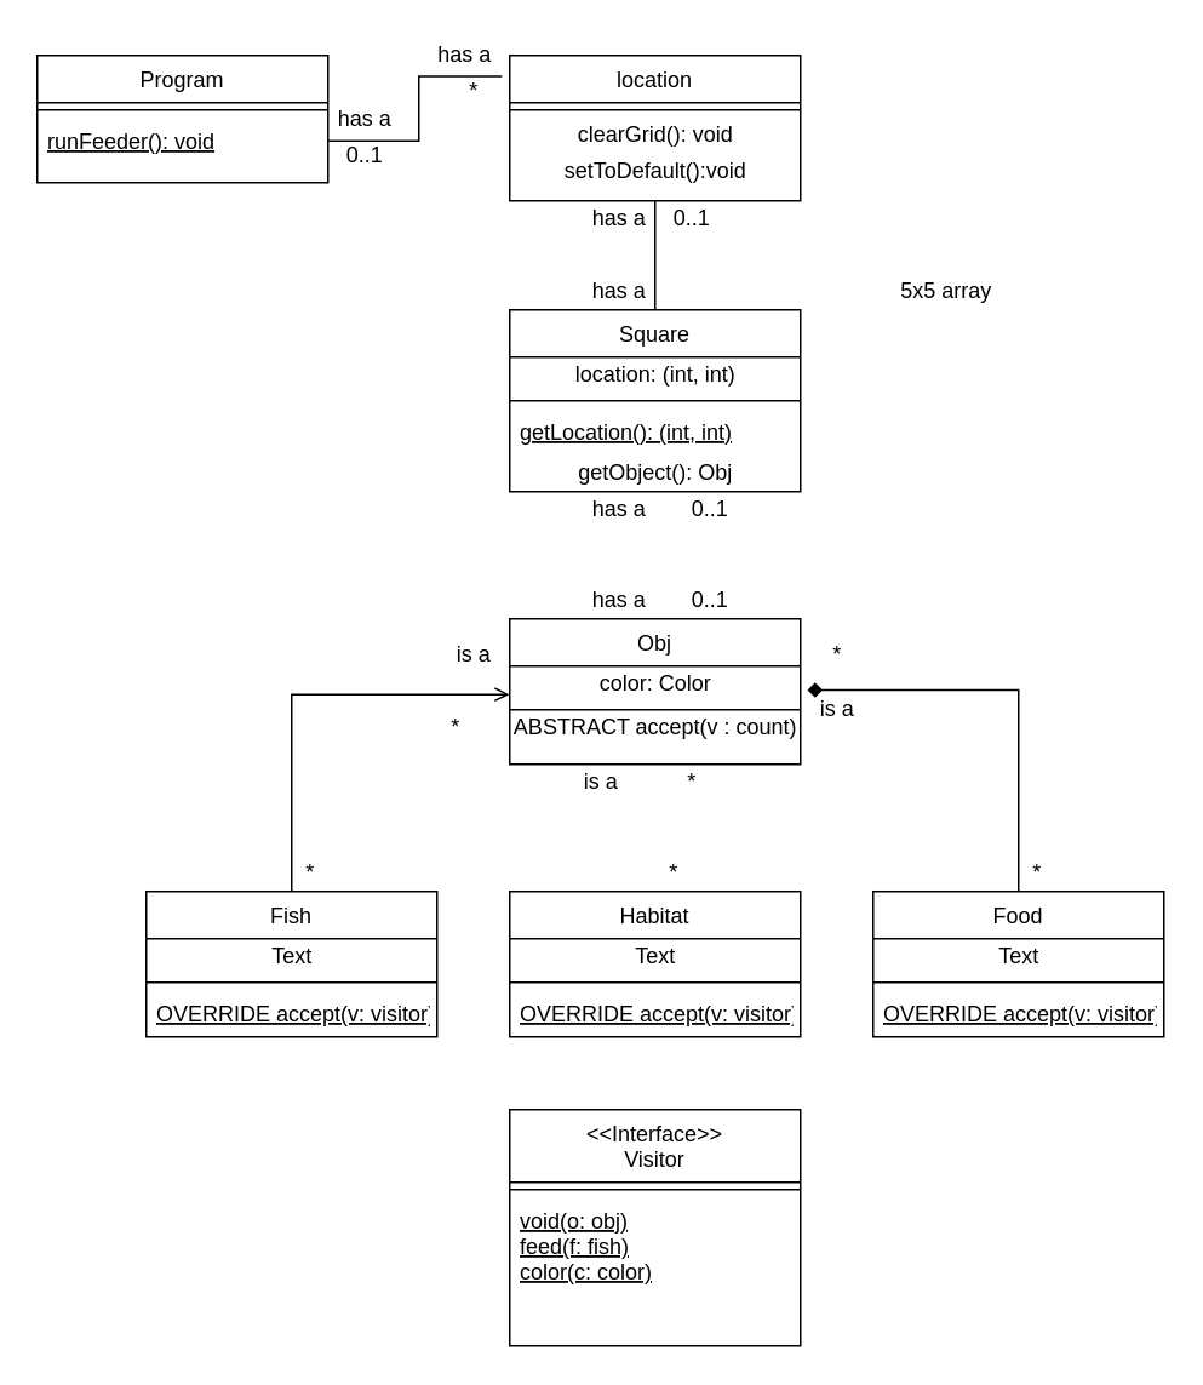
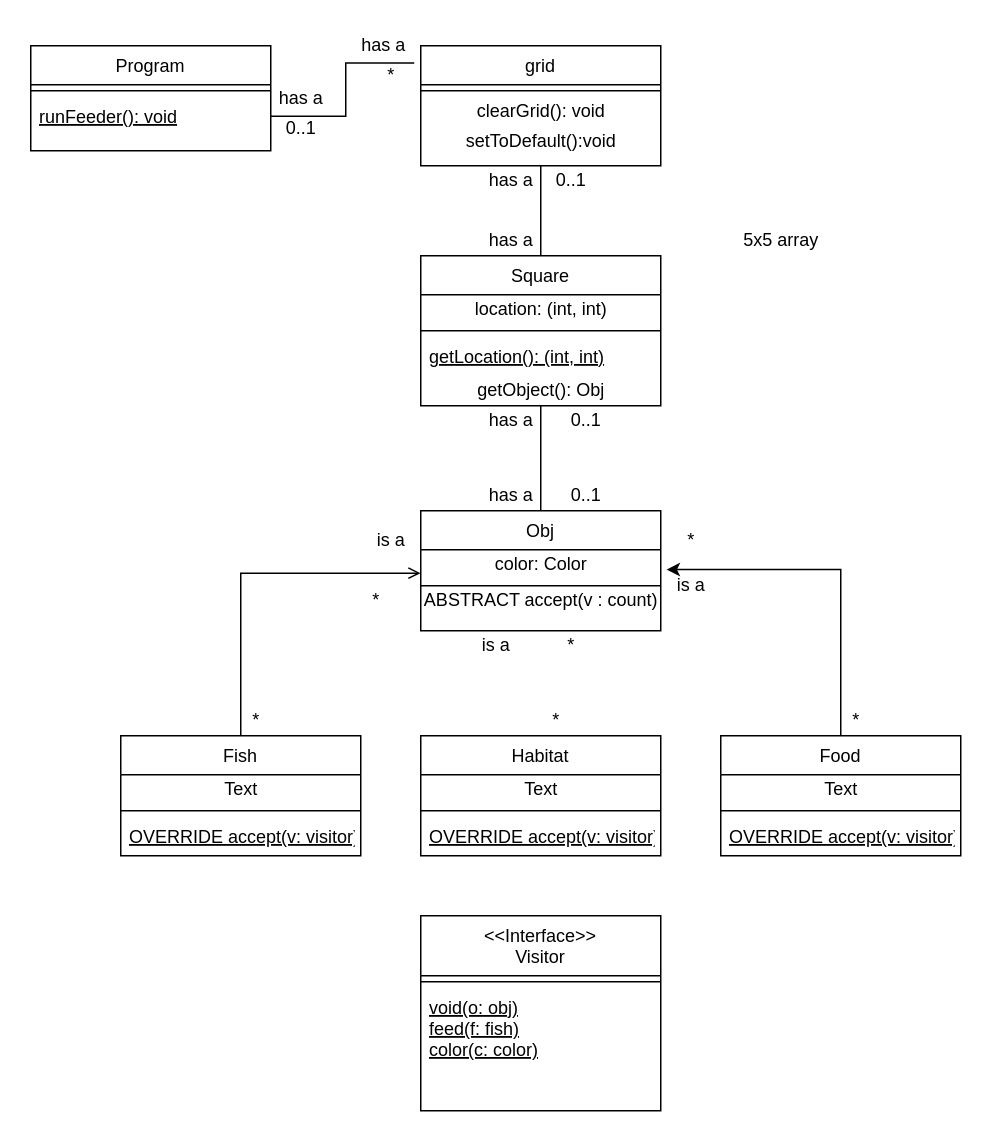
  <mxCell id="0" />
  <mxCell id="1" parent="0" />
  <mxCell id="2" value="Program" style="swimlane;fontStyle=0;align=center;verticalAlign=top;childLayout=stackLayout;horizontal=1;startSize=26;horizontalStack=0;resizeParent=1;resizeLast=0;collapsible=1;marginBottom=0;rounded=0;shadow=0;strokeWidth=1;" parent="1" vertex="1"><mxGeometry x="20" y="30" width="160" height="70" as="geometry"><mxRectangle x="130" y="380" width="160" height="26" as="alternateBounds" /></mxGeometry></mxCell>
  <mxCell id="3" value="" style="line;html=1;strokeWidth=1;align=left;verticalAlign=middle;spacingTop=-1;spacingLeft=3;spacingRight=3;rotatable=0;labelPosition=right;points=[];portConstraint=eastwest;" parent="2" vertex="1"><mxGeometry y="26" width="160" height="8" as="geometry" /></mxCell>
  <mxCell id="4" value="runFeeder(): void" style="text;align=left;verticalAlign=top;spacingLeft=4;spacingRight=4;overflow=hidden;rotatable=0;points=[[0,0.5],[1,0.5]];portConstraint=eastwest;fontStyle=4" parent="2" vertex="1"><mxGeometry y="34" width="160" height="26" as="geometry" /></mxCell>
  <mxCell id="5" style="edgeStyle=orthogonalEdgeStyle;rounded=0;orthogonalLoop=1;jettySize=auto;html=1;entryX=0.5;entryY=0;entryDx=0;entryDy=0;endArrow=none;endFill=0;" edge="1" parent="1" target="10"><mxGeometry relative="1" as="geometry"><mxPoint x="360" y="110" as="sourcePoint" /><Array as="points"><mxPoint x="360" y="150" /><mxPoint x="360" y="150" /></Array></mxGeometry></mxCell>
- <mxCell id="6" value="location" style="swimlane;fontStyle=0;align=center;verticalAlign=top;childLayout=stackLayout;horizontal=1;startSize=26;horizontalStack=0;resizeParent=1;resizeLast=0;collapsible=1;marginBottom=0;rounded=0;shadow=0;strokeWidth=1;" vertex="1" parent="1"><mxGeometry x="280" y="30" width="160" height="80" as="geometry"><mxRectangle x="130" y="380" width="160" height="26" as="alternateBounds" /></mxGeometry></mxCell>
+ <mxCell id="6" value="grid" style="swimlane;fontStyle=0;align=center;verticalAlign=top;childLayout=stackLayout;horizontal=1;startSize=26;horizontalStack=0;resizeParent=1;resizeLast=0;collapsible=1;marginBottom=0;rounded=0;shadow=0;strokeWidth=1;" vertex="1" parent="1"><mxGeometry x="280" y="30" width="160" height="80" as="geometry"><mxRectangle x="130" y="380" width="160" height="26" as="alternateBounds" /></mxGeometry></mxCell>
  <mxCell id="7" value="" style="line;html=1;strokeWidth=1;align=left;verticalAlign=middle;spacingTop=-1;spacingLeft=3;spacingRight=3;rotatable=0;labelPosition=right;points=[];portConstraint=eastwest;" vertex="1" parent="6"><mxGeometry y="26" width="160" height="8" as="geometry" /></mxCell>
  <mxCell id="8" value="clearGrid(): void" style="text;html=1;align=center;verticalAlign=middle;resizable=0;points=[];autosize=1;strokeColor=none;fillColor=none;" vertex="1" parent="6"><mxGeometry y="34" width="160" height="20" as="geometry" /></mxCell>
  <mxCell id="9" value="setToDefault():void" style="text;html=1;align=center;verticalAlign=middle;resizable=0;points=[];autosize=1;strokeColor=none;fillColor=none;" vertex="1" parent="6"><mxGeometry y="54" width="160" height="20" as="geometry" /></mxCell>
  <mxCell id="10" value="Square" style="swimlane;fontStyle=0;align=center;verticalAlign=top;childLayout=stackLayout;horizontal=1;startSize=26;horizontalStack=0;resizeParent=1;resizeLast=0;collapsible=1;marginBottom=0;rounded=0;shadow=0;strokeWidth=1;" vertex="1" parent="1"><mxGeometry x="280" y="170" width="160" height="100" as="geometry"><mxRectangle x="130" y="380" width="160" height="26" as="alternateBounds" /></mxGeometry></mxCell>
  <mxCell id="11" value="location: (int, int)" style="text;html=1;resizable=0;autosize=1;align=center;verticalAlign=middle;points=[];fillColor=none;strokeColor=none;rounded=0;" vertex="1" parent="10"><mxGeometry y="26" width="160" height="20" as="geometry" /></mxCell>
  <mxCell id="12" value="" style="line;html=1;strokeWidth=1;align=left;verticalAlign=middle;spacingTop=-1;spacingLeft=3;spacingRight=3;rotatable=0;labelPosition=right;points=[];portConstraint=eastwest;" vertex="1" parent="10"><mxGeometry y="46" width="160" height="8" as="geometry" /></mxCell>
  <mxCell id="13" value="getLocation(): (int, int)" style="text;align=left;verticalAlign=top;spacingLeft=4;spacingRight=4;overflow=hidden;rotatable=0;points=[[0,0.5],[1,0.5]];portConstraint=eastwest;fontStyle=4" vertex="1" parent="10"><mxGeometry y="54" width="160" height="26" as="geometry" /></mxCell>
  <mxCell id="14" value="getObject(): Obj" style="text;html=1;align=center;verticalAlign=middle;resizable=0;points=[];autosize=1;strokeColor=none;fillColor=none;" vertex="1" parent="10"><mxGeometry y="80" width="160" height="20" as="geometry" /></mxCell>
  <mxCell id="15" value="0..1" style="text;html=1;resizable=0;autosize=1;align=center;verticalAlign=middle;points=[];fillColor=none;strokeColor=none;rounded=0;" vertex="1" parent="1"><mxGeometry x="360" y="110" width="40" height="20" as="geometry" /></mxCell>
  <mxCell id="16" value="has a" style="text;html=1;resizable=0;autosize=1;align=center;verticalAlign=middle;points=[];fillColor=none;strokeColor=none;rounded=0;" vertex="1" parent="1"><mxGeometry x="260" y="110" width="160" height="20" as="geometry" /></mxCell>
  <mxCell id="17" value="has a" style="text;html=1;resizable=0;autosize=1;align=center;verticalAlign=middle;points=[];fillColor=none;strokeColor=none;rounded=0;" vertex="1" parent="1"><mxGeometry x="320" y="150" width="40" height="20" as="geometry" /></mxCell>
  <mxCell id="18" value="5x5 array" style="text;html=1;resizable=0;autosize=1;align=center;verticalAlign=middle;points=[];fillColor=none;strokeColor=none;rounded=0;" vertex="1" parent="1"><mxGeometry x="485" y="150" width="70" height="20" as="geometry" /></mxCell>
+ <mxCell id="19" style="edgeStyle=orthogonalEdgeStyle;rounded=0;orthogonalLoop=1;jettySize=auto;html=1;exitX=0.5;exitY=0;exitDx=0;exitDy=0;endArrow=none;endFill=0;" edge="1" parent="1" source="20" target="14"><mxGeometry relative="1" as="geometry" /></mxCell>
  <mxCell id="20" value="Obj" style="swimlane;fontStyle=0;align=center;verticalAlign=top;childLayout=stackLayout;horizontal=1;startSize=26;horizontalStack=0;resizeParent=1;resizeLast=0;collapsible=1;marginBottom=0;rounded=0;shadow=0;strokeWidth=1;" vertex="1" parent="1"><mxGeometry x="280" y="340" width="160" height="80" as="geometry"><mxRectangle x="130" y="380" width="160" height="26" as="alternateBounds" /></mxGeometry></mxCell>
  <mxCell id="21" value="color: Color" style="text;html=1;resizable=0;autosize=1;align=center;verticalAlign=middle;points=[];fillColor=none;strokeColor=none;rounded=0;" vertex="1" parent="20"><mxGeometry y="26" width="160" height="20" as="geometry" /></mxCell>
  <mxCell id="22" value="" style="line;html=1;strokeWidth=1;align=left;verticalAlign=middle;spacingTop=-1;spacingLeft=3;spacingRight=3;rotatable=0;labelPosition=right;points=[];portConstraint=eastwest;" vertex="1" parent="20"><mxGeometry y="46" width="160" height="8" as="geometry" /></mxCell>
  <mxCell id="23" value="0..1" style="text;html=1;align=center;verticalAlign=middle;resizable=0;points=[];autosize=1;strokeColor=none;fillColor=none;" vertex="1" parent="1"><mxGeometry x="370" y="270" width="40" height="20" as="geometry" /></mxCell>
  <mxCell id="24" value="has a" style="text;html=1;align=center;verticalAlign=middle;resizable=0;points=[];autosize=1;strokeColor=none;fillColor=none;" vertex="1" parent="1"><mxGeometry x="320" y="270" width="40" height="20" as="geometry" /></mxCell>
  <mxCell id="25" value="has a" style="text;html=1;align=center;verticalAlign=middle;resizable=0;points=[];autosize=1;strokeColor=none;fillColor=none;" vertex="1" parent="1"><mxGeometry x="320" y="320" width="40" height="20" as="geometry" /></mxCell>
  <mxCell id="26" value="0..1" style="text;html=1;align=center;verticalAlign=middle;resizable=0;points=[];autosize=1;strokeColor=none;fillColor=none;" vertex="1" parent="1"><mxGeometry x="370" y="320" width="40" height="20" as="geometry" /></mxCell>
- <mxCell id="27" style="edgeStyle=orthogonalEdgeStyle;rounded=0;orthogonalLoop=1;jettySize=auto;html=1;exitX=0.5;exitY=0;exitDx=0;exitDy=0;entryX=1.024;entryY=0.66;entryDx=0;entryDy=0;entryPerimeter=0;endArrow=diamond;endFill=1;" edge="1" parent="1" source="28" target="21"><mxGeometry relative="1" as="geometry"><Array as="points"><mxPoint x="560" y="379" /></Array></mxGeometry></mxCell>
+ <mxCell id="27" style="edgeStyle=orthogonalEdgeStyle;rounded=0;orthogonalLoop=1;jettySize=auto;html=1;exitX=0.5;exitY=0;exitDx=0;exitDy=0;entryX=1.024;entryY=0.66;entryDx=0;entryDy=0;entryPerimeter=0;endArrow=classic;endFill=1;" edge="1" parent="1" source="28" target="21"><mxGeometry relative="1" as="geometry"><Array as="points"><mxPoint x="560" y="379" /></Array></mxGeometry></mxCell>
  <mxCell id="28" value="Food" style="swimlane;fontStyle=0;align=center;verticalAlign=top;childLayout=stackLayout;horizontal=1;startSize=26;horizontalStack=0;resizeParent=1;resizeLast=0;collapsible=1;marginBottom=0;rounded=0;shadow=0;strokeWidth=1;" vertex="1" parent="1"><mxGeometry x="480" y="490" width="160" height="80" as="geometry"><mxRectangle x="130" y="380" width="160" height="26" as="alternateBounds" /></mxGeometry></mxCell>
  <mxCell id="29" value="Text" style="text;html=1;resizable=0;autosize=1;align=center;verticalAlign=middle;points=[];fillColor=none;strokeColor=none;rounded=0;" vertex="1" parent="28"><mxGeometry y="26" width="160" height="20" as="geometry" /></mxCell>
  <mxCell id="30" value="" style="line;html=1;strokeWidth=1;align=left;verticalAlign=middle;spacingTop=-1;spacingLeft=3;spacingRight=3;rotatable=0;labelPosition=right;points=[];portConstraint=eastwest;" vertex="1" parent="28"><mxGeometry y="46" width="160" height="8" as="geometry" /></mxCell>
  <mxCell id="31" value="OVERRIDE accept(v: visitor)" style="text;align=left;verticalAlign=top;spacingLeft=4;spacingRight=4;overflow=hidden;rotatable=0;points=[[0,0.5],[1,0.5]];portConstraint=eastwest;fontStyle=4" vertex="1" parent="28"><mxGeometry y="54" width="160" height="26" as="geometry" /></mxCell>
  <mxCell id="32" value="Habitat" style="swimlane;fontStyle=0;align=center;verticalAlign=top;childLayout=stackLayout;horizontal=1;startSize=26;horizontalStack=0;resizeParent=1;resizeLast=0;collapsible=1;marginBottom=0;rounded=0;shadow=0;strokeWidth=1;" vertex="1" parent="1"><mxGeometry x="280" y="490" width="160" height="80" as="geometry"><mxRectangle x="130" y="380" width="160" height="26" as="alternateBounds" /></mxGeometry></mxCell>
  <mxCell id="33" value="Text" style="text;html=1;resizable=0;autosize=1;align=center;verticalAlign=middle;points=[];fillColor=none;strokeColor=none;rounded=0;" vertex="1" parent="32"><mxGeometry y="26" width="160" height="20" as="geometry" /></mxCell>
  <mxCell id="34" value="" style="line;html=1;strokeWidth=1;align=left;verticalAlign=middle;spacingTop=-1;spacingLeft=3;spacingRight=3;rotatable=0;labelPosition=right;points=[];portConstraint=eastwest;" vertex="1" parent="32"><mxGeometry y="46" width="160" height="8" as="geometry" /></mxCell>
  <mxCell id="35" value="OVERRIDE accept(v: visitor)" style="text;align=left;verticalAlign=top;spacingLeft=4;spacingRight=4;overflow=hidden;rotatable=0;points=[[0,0.5],[1,0.5]];portConstraint=eastwest;fontStyle=4" vertex="1" parent="32"><mxGeometry y="54" width="160" height="26" as="geometry" /></mxCell>
  <mxCell id="36" style="edgeStyle=orthogonalEdgeStyle;rounded=0;orthogonalLoop=1;jettySize=auto;html=1;exitX=0.5;exitY=0;exitDx=0;exitDy=0;entryX=-0.001;entryY=0.78;entryDx=0;entryDy=0;entryPerimeter=0;endArrow=open;endFill=1;" edge="1" parent="1" source="37" target="21"><mxGeometry relative="1" as="geometry" /></mxCell>
  <mxCell id="37" value="Fish" style="swimlane;fontStyle=0;align=center;verticalAlign=top;childLayout=stackLayout;horizontal=1;startSize=26;horizontalStack=0;resizeParent=1;resizeLast=0;collapsible=1;marginBottom=0;rounded=0;shadow=0;strokeWidth=1;" vertex="1" parent="1"><mxGeometry x="80" y="490" width="160" height="80" as="geometry"><mxRectangle x="130" y="380" width="160" height="26" as="alternateBounds" /></mxGeometry></mxCell>
  <mxCell id="38" value="Text" style="text;html=1;resizable=0;autosize=1;align=center;verticalAlign=middle;points=[];fillColor=none;strokeColor=none;rounded=0;" vertex="1" parent="37"><mxGeometry y="26" width="160" height="20" as="geometry" /></mxCell>
  <mxCell id="39" value="" style="line;html=1;strokeWidth=1;align=left;verticalAlign=middle;spacingTop=-1;spacingLeft=3;spacingRight=3;rotatable=0;labelPosition=right;points=[];portConstraint=eastwest;" vertex="1" parent="37"><mxGeometry y="46" width="160" height="8" as="geometry" /></mxCell>
  <mxCell id="40" value="OVERRIDE accept(v: visitor)" style="text;align=left;verticalAlign=top;spacingLeft=4;spacingRight=4;overflow=hidden;rotatable=0;points=[[0,0.5],[1,0.5]];portConstraint=eastwest;fontStyle=4" vertex="1" parent="37"><mxGeometry y="54" width="160" height="26" as="geometry" /></mxCell>
  <mxCell id="41" value="ABSTRACT accept(v : count)" style="text;html=1;align=center;verticalAlign=middle;resizable=0;points=[];autosize=1;strokeColor=none;fillColor=none;" vertex="1" parent="1"><mxGeometry x="275" y="390" width="170" height="20" as="geometry" /></mxCell>
  <mxCell id="42" value="&lt;&lt;Interface&gt;&gt;&#10;Visitor" style="swimlane;fontStyle=0;align=center;verticalAlign=top;childLayout=stackLayout;horizontal=1;startSize=40;horizontalStack=0;resizeParent=1;resizeLast=0;collapsible=1;marginBottom=0;rounded=0;shadow=0;strokeWidth=1;" vertex="1" parent="1"><mxGeometry x="280" y="610" width="160" height="130" as="geometry"><mxRectangle x="130" y="380" width="160" height="26" as="alternateBounds" /></mxGeometry></mxCell>
  <mxCell id="43" value="" style="line;html=1;strokeWidth=1;align=left;verticalAlign=middle;spacingTop=-1;spacingLeft=3;spacingRight=3;rotatable=0;labelPosition=right;points=[];portConstraint=eastwest;" vertex="1" parent="42"><mxGeometry y="40" width="160" height="8" as="geometry" /></mxCell>
  <mxCell id="44" value="void(o: obj)&#10;feed(f: fish)&#10;color(c: color)" style="text;align=left;verticalAlign=top;spacingLeft=4;spacingRight=4;overflow=hidden;rotatable=0;points=[[0,0.5],[1,0.5]];portConstraint=eastwest;fontStyle=4" vertex="1" parent="42"><mxGeometry y="48" width="160" height="72" as="geometry" /></mxCell>
  <mxCell id="45" style="edgeStyle=orthogonalEdgeStyle;rounded=0;orthogonalLoop=1;jettySize=auto;html=1;exitX=1;exitY=0.5;exitDx=0;exitDy=0;entryX=-0.027;entryY=0.144;entryDx=0;entryDy=0;entryPerimeter=0;endArrow=none;endFill=0;" edge="1" parent="1" source="4" target="6"><mxGeometry relative="1" as="geometry" /></mxCell>
  <mxCell id="46" value="has a" style="text;html=1;align=center;verticalAlign=middle;resizable=0;points=[];autosize=1;strokeColor=none;fillColor=none;" vertex="1" parent="1"><mxGeometry x="180" y="55" width="40" height="20" as="geometry" /></mxCell>
  <mxCell id="47" value="0..1" style="text;html=1;align=center;verticalAlign=middle;resizable=0;points=[];autosize=1;strokeColor=none;fillColor=none;" vertex="1" parent="1"><mxGeometry x="180" y="75" width="40" height="20" as="geometry" /></mxCell>
  <mxCell id="48" value="has a" style="text;html=1;align=center;verticalAlign=middle;resizable=0;points=[];autosize=1;strokeColor=none;fillColor=none;" vertex="1" parent="1"><mxGeometry x="235" y="20" width="40" height="20" as="geometry" /></mxCell>
  <mxCell id="49" value="*" style="text;html=1;align=center;verticalAlign=middle;resizable=0;points=[];autosize=1;strokeColor=none;fillColor=none;" vertex="1" parent="1"><mxGeometry x="250" y="40" width="20" height="20" as="geometry" /></mxCell>
  <mxCell id="50" value="is a" style="text;html=1;align=center;verticalAlign=middle;resizable=0;points=[];autosize=1;strokeColor=none;fillColor=none;" vertex="1" parent="1"><mxGeometry x="245" y="350" width="30" height="20" as="geometry" /></mxCell>
  <mxCell id="51" value="*" style="text;html=1;align=center;verticalAlign=middle;resizable=0;points=[];autosize=1;strokeColor=none;fillColor=none;" vertex="1" parent="1"><mxGeometry x="240" y="390" width="20" height="20" as="geometry" /></mxCell>
  <mxCell id="52" value="is a" style="text;html=1;align=center;verticalAlign=middle;resizable=0;points=[];autosize=1;strokeColor=none;fillColor=none;" vertex="1" parent="1"><mxGeometry x="315" y="420" width="30" height="20" as="geometry" /></mxCell>
  <mxCell id="53" value="*" style="text;html=1;align=center;verticalAlign=middle;resizable=0;points=[];autosize=1;strokeColor=none;fillColor=none;" vertex="1" parent="1"><mxGeometry x="370" y="420" width="20" height="20" as="geometry" /></mxCell>
  <mxCell id="54" value="is a" style="text;html=1;align=center;verticalAlign=middle;resizable=0;points=[];autosize=1;strokeColor=none;fillColor=none;" vertex="1" parent="1"><mxGeometry x="445" y="380" width="30" height="20" as="geometry" /></mxCell>
  <mxCell id="55" value="*" style="text;html=1;align=center;verticalAlign=middle;resizable=0;points=[];autosize=1;strokeColor=none;fillColor=none;" vertex="1" parent="1"><mxGeometry x="450" y="350" width="20" height="20" as="geometry" /></mxCell>
  <mxCell id="56" value="*" style="text;html=1;align=center;verticalAlign=middle;resizable=0;points=[];autosize=1;strokeColor=none;fillColor=none;" vertex="1" parent="1"><mxGeometry x="160" y="470" width="20" height="20" as="geometry" /></mxCell>
  <mxCell id="57" value="*" style="text;html=1;align=center;verticalAlign=middle;resizable=0;points=[];autosize=1;strokeColor=none;fillColor=none;" vertex="1" parent="1"><mxGeometry x="360" y="470" width="20" height="20" as="geometry" /></mxCell>
  <mxCell id="58" value="*" style="text;html=1;align=center;verticalAlign=middle;resizable=0;points=[];autosize=1;strokeColor=none;fillColor=none;" vertex="1" parent="1"><mxGeometry x="560" y="470" width="20" height="20" as="geometry" /></mxCell>
